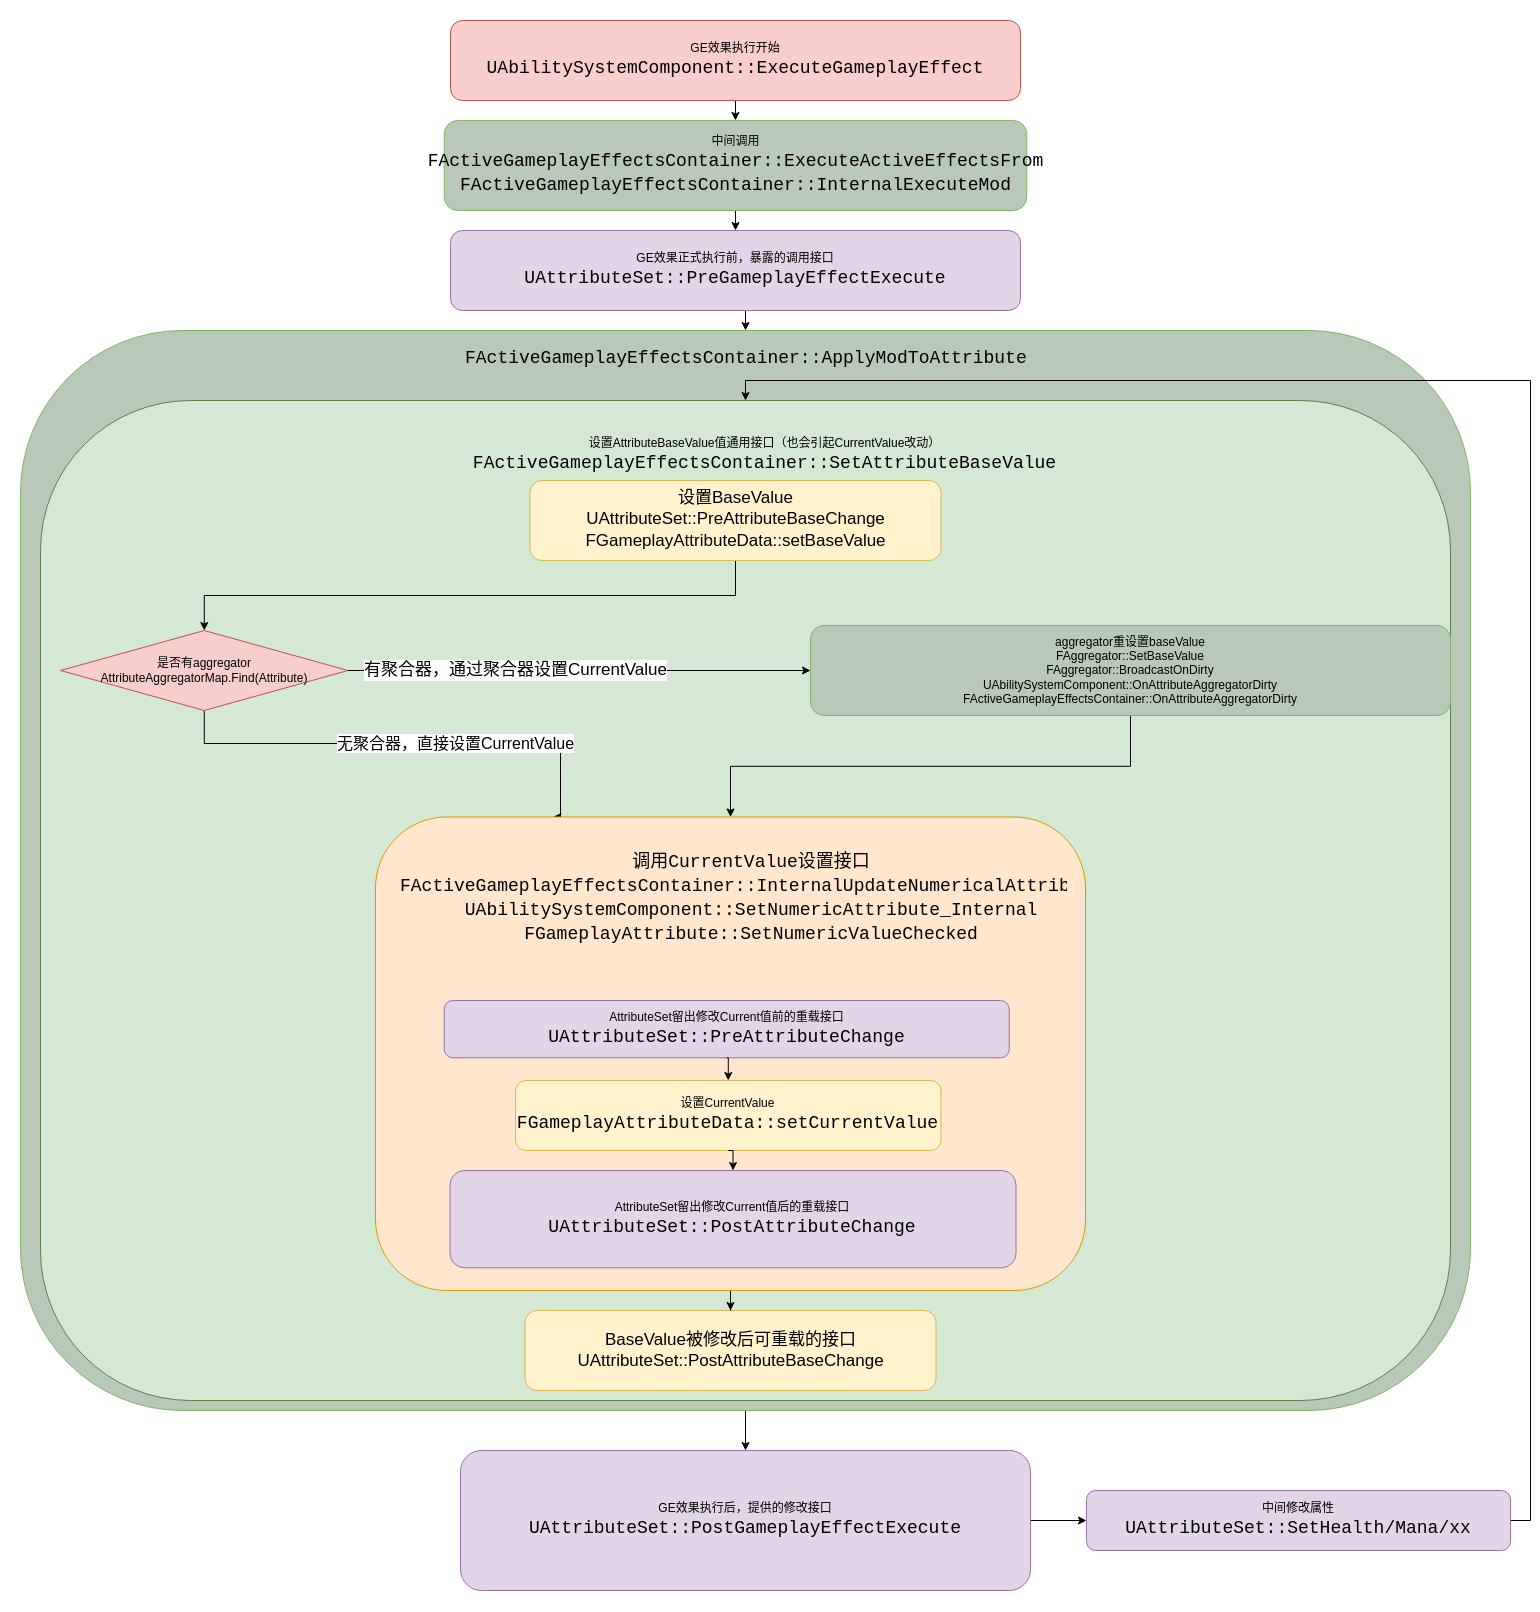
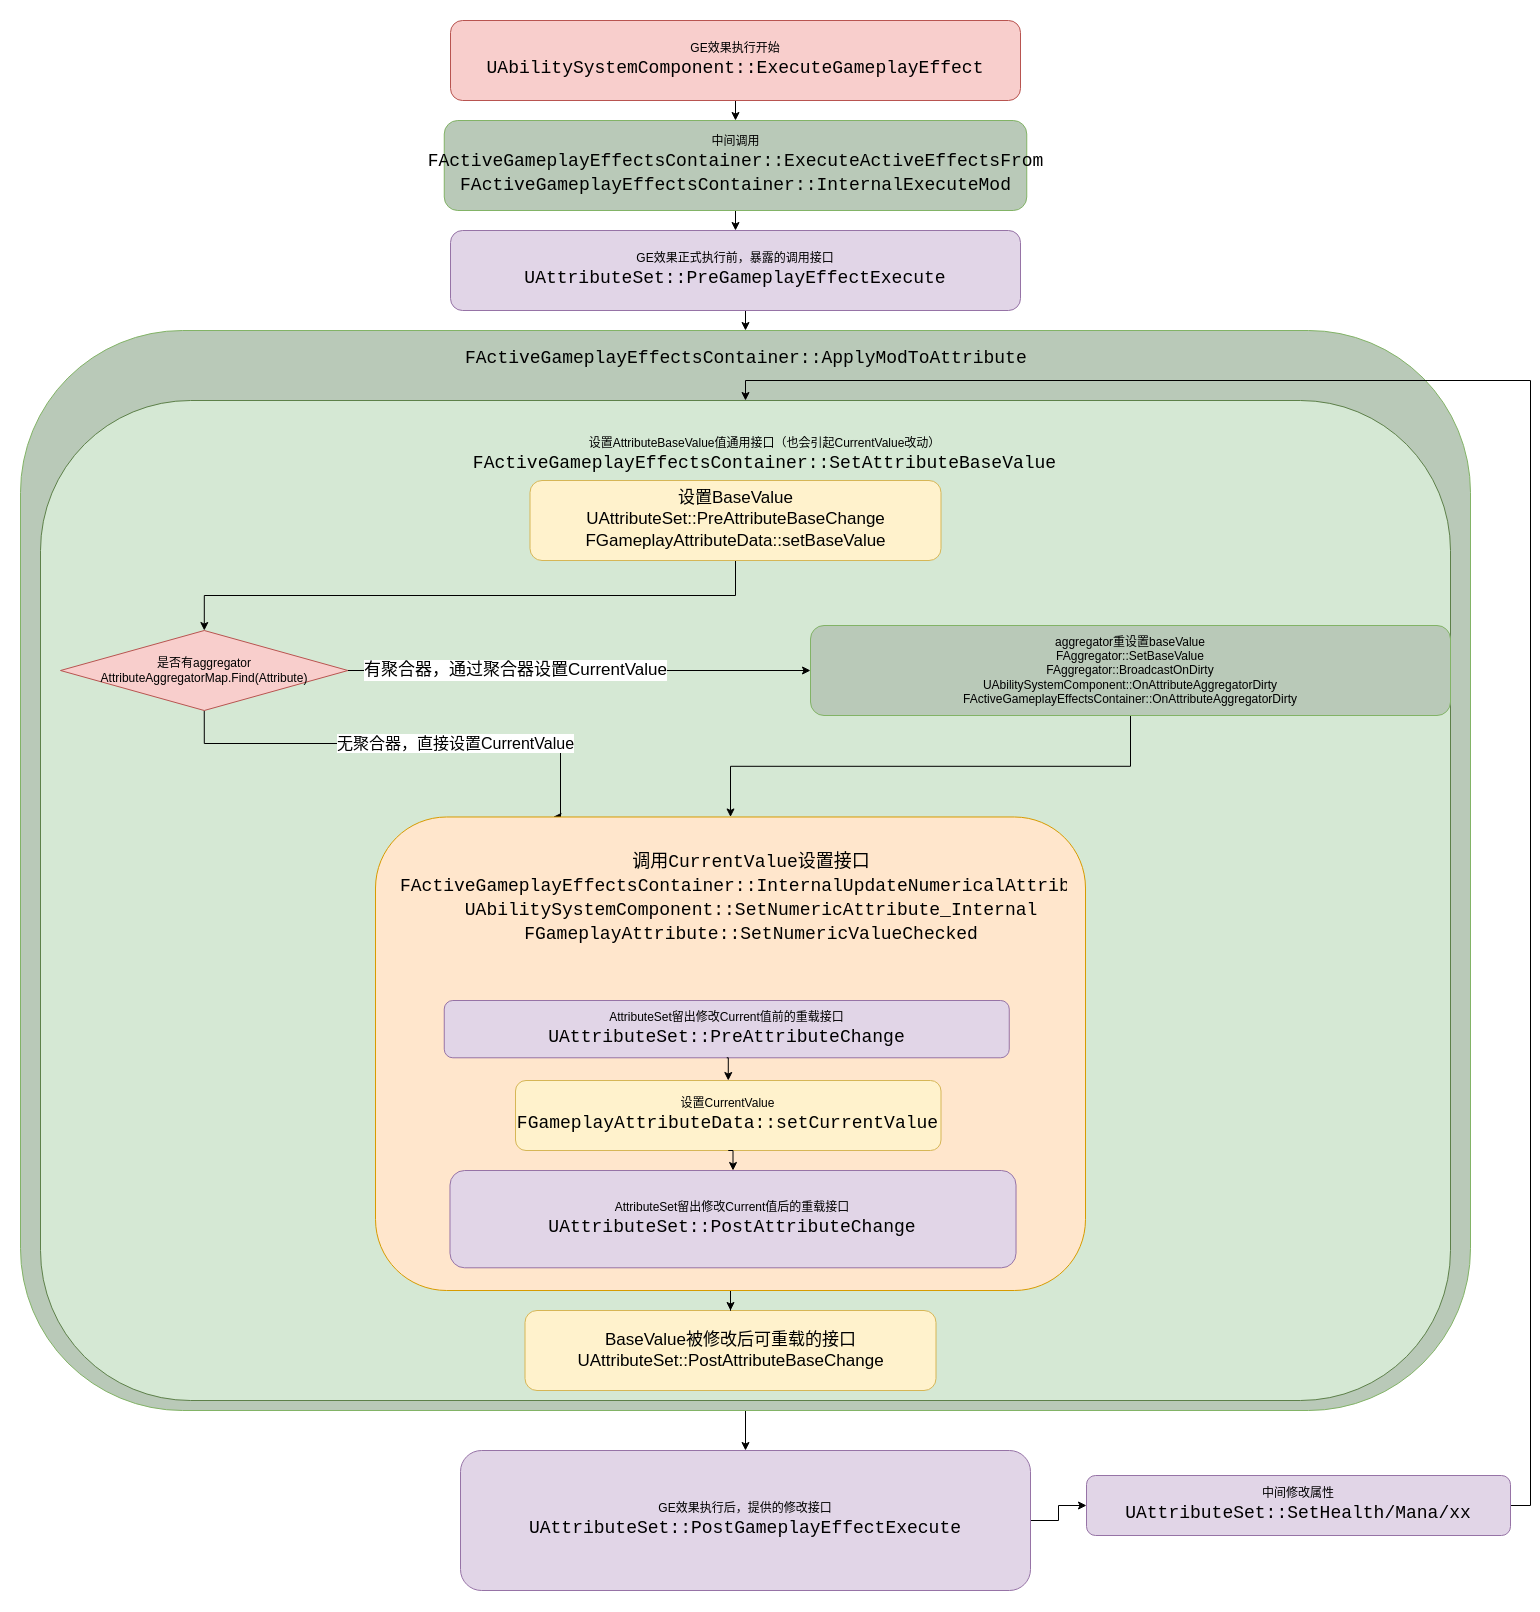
  <mxCell id="0" />
  <mxCell id="1" parent="0" />
  <mxCell id="2" style="edgeStyle=orthogonalEdgeStyle;rounded=0;orthogonalLoop=1;jettySize=auto;html=1;exitX=0.5;exitY=1;exitDx=0;exitDy=0;entryX=0.5;entryY=0;entryDx=0;entryDy=0;fontColor=#000000;" parent="1" source="3" target="5" edge="1"><mxGeometry relative="1" as="geometry" /></mxCell>
  <mxCell id="3" value="GE效果执行开始&lt;br&gt;&lt;div style=&quot;font-family: Consolas, &amp;quot;Courier New&amp;quot;, monospace; font-size: 18px; line-height: 24px;&quot;&gt;UAbilitySystemComponent::ExecuteGameplayEffect&lt;/div&gt;" style="rounded=1;whiteSpace=wrap;html=1;fillColor=#f8cecc;strokeColor=#b85450;" parent="1" vertex="1"><mxGeometry x="450" y="20" width="570" height="80" as="geometry" /></mxCell>
  <mxCell id="4" style="edgeStyle=orthogonalEdgeStyle;rounded=0;orthogonalLoop=1;jettySize=auto;html=1;exitX=0.5;exitY=1;exitDx=0;exitDy=0;entryX=0.5;entryY=0;entryDx=0;entryDy=0;fontColor=#000000;" parent="1" source="5" target="7" edge="1"><mxGeometry relative="1" as="geometry" /></mxCell>
  <mxCell id="5" value="中间调用&lt;br&gt;&lt;div style=&quot;font-family: Consolas, &amp;quot;Courier New&amp;quot;, monospace; font-size: 18px; line-height: 24px;&quot;&gt;FActiveGameplayEffectsContainer::ExecuteActiveEffectsFrom&lt;/div&gt;&lt;div style=&quot;font-family: Consolas, &amp;quot;Courier New&amp;quot;, monospace; font-size: 18px; line-height: 24px;&quot;&gt;FActiveGameplayEffectsContainer::InternalExecuteMod&lt;br&gt;&lt;/div&gt;" style="rounded=1;whiteSpace=wrap;html=1;fillColor=#B9C9B8;strokeColor=#82b366;" parent="1" vertex="1"><mxGeometry x="443.75" y="120" width="582.5" height="90" as="geometry" /></mxCell>
  <mxCell id="6" style="edgeStyle=orthogonalEdgeStyle;rounded=0;orthogonalLoop=1;jettySize=auto;html=1;exitX=0.5;exitY=1;exitDx=0;exitDy=0;entryX=0.5;entryY=0;entryDx=0;entryDy=0;fontColor=#000000;" parent="1" source="7" target="9" edge="1"><mxGeometry relative="1" as="geometry" /></mxCell>
  <mxCell id="7" value="GE效果正式执行前，暴露的调用接口&lt;br&gt;&lt;div style=&quot;font-family: Consolas, &amp;quot;Courier New&amp;quot;, monospace; font-size: 18px; line-height: 24px;&quot;&gt;UAttributeSet::PreGameplayEffectExecute&lt;/div&gt;" style="rounded=1;whiteSpace=wrap;html=1;fillColor=#e1d5e7;strokeColor=#9673a6;" parent="1" vertex="1"><mxGeometry x="450" y="230" width="570" height="80" as="geometry" /></mxCell>
  <mxCell id="8" style="edgeStyle=orthogonalEdgeStyle;rounded=0;orthogonalLoop=1;jettySize=auto;html=1;exitX=0.5;exitY=1;exitDx=0;exitDy=0;fontColor=#000000;" parent="1" source="9" target="19" edge="1"><mxGeometry relative="1" as="geometry" /></mxCell>
  <mxCell id="9" value="" style="rounded=1;whiteSpace=wrap;html=1;fillColor=#B9C9B8;strokeColor=#82b366;" parent="1" vertex="1"><mxGeometry x="20" y="330" width="1450" height="1080" as="geometry" /></mxCell>
  <mxCell id="10" value="" style="rounded=1;whiteSpace=wrap;html=1;fillColor=#d5e8d4;strokeColor=#5D8049;" parent="1" vertex="1"><mxGeometry x="40" y="400" width="1410" height="1000" as="geometry" /></mxCell>
  <mxCell id="11" style="edgeStyle=orthogonalEdgeStyle;rounded=0;orthogonalLoop=1;jettySize=auto;html=1;exitX=0.5;exitY=1;exitDx=0;exitDy=0;" edge="1" parent="1" source="12" target="17"><mxGeometry relative="1" as="geometry" /></mxCell>
  <mxCell id="12" value="&lt;font style=&quot;font-size: 17px;&quot;&gt;设置BaseValue&lt;br&gt;UAttributeSet::PreAttributeBaseChange&lt;br&gt;&lt;/font&gt;&lt;div style=&quot;line-height: 24px; font-size: 17px;&quot;&gt;&lt;div style=&quot;line-height: 24px;&quot;&gt;&lt;font style=&quot;font-size: 17px;&quot;&gt;FGameplayAttributeData::setBaseValue&lt;/font&gt;&lt;/div&gt;&lt;/div&gt;" style="rounded=1;whiteSpace=wrap;html=1;fillColor=#fff2cc;strokeColor=#d6b656;" parent="1" vertex="1"><mxGeometry x="529.5" y="480" width="411" height="80" as="geometry" /></mxCell>
  <mxCell id="13" style="edgeStyle=orthogonalEdgeStyle;rounded=0;orthogonalLoop=1;jettySize=auto;html=1;exitX=0.5;exitY=1;exitDx=0;exitDy=0;entryX=0.25;entryY=0;entryDx=0;entryDy=0;" edge="1" parent="1" source="17" target="28"><mxGeometry relative="1" as="geometry"><mxPoint x="380" y="690" as="targetPoint" /><Array as="points"><mxPoint x="204" y="743" /><mxPoint x="560" y="743" /><mxPoint x="560" y="817" /></Array></mxGeometry></mxCell>
  <mxCell id="14" value="&lt;font style=&quot;font-size: 16px;&quot;&gt;无聚合器，直接设置CurrentValue&lt;/font&gt;" style="edgeLabel;html=1;align=center;verticalAlign=middle;resizable=0;points=[];" vertex="1" connectable="0" parent="13"><mxGeometry x="0.207" y="1" relative="1" as="geometry"><mxPoint as="offset" /></mxGeometry></mxCell>
  <mxCell id="15" style="edgeStyle=orthogonalEdgeStyle;rounded=0;orthogonalLoop=1;jettySize=auto;html=1;exitX=1;exitY=0.5;exitDx=0;exitDy=0;fontFamily=Helvetica;fontSize=17;" edge="1" parent="1" source="17" target="26"><mxGeometry relative="1" as="geometry" /></mxCell>
  <mxCell id="16" value="有聚合器，通过聚合器设置CurrentValue" style="edgeLabel;html=1;align=center;verticalAlign=middle;resizable=0;points=[];fontSize=17;fontFamily=Helvetica;" vertex="1" connectable="0" parent="15"><mxGeometry x="-0.279" y="1" relative="1" as="geometry"><mxPoint as="offset" /></mxGeometry></mxCell>
  <mxCell id="17" value="是否有aggregator&lt;br&gt;AttributeAggregatorMap.Find(Attribute)" style="rhombus;whiteSpace=wrap;html=1;labelBackgroundColor=none;strokeColor=#b85450;fillColor=#f8cecc;" parent="1" vertex="1"><mxGeometry x="60" y="630" width="287.5" height="80" as="geometry" /></mxCell>
  <mxCell id="18" style="edgeStyle=orthogonalEdgeStyle;rounded=0;orthogonalLoop=1;jettySize=auto;html=1;exitX=1;exitY=0.5;exitDx=0;exitDy=0;entryX=0;entryY=0.5;entryDx=0;entryDy=0;fontColor=#000000;" parent="1" source="19" target="23" edge="1"><mxGeometry relative="1" as="geometry" /></mxCell>
  <mxCell id="19" value="GE效果执行后，提供的修改接口&lt;br&gt;&lt;div style=&quot;font-family: Consolas, &amp;quot;Courier New&amp;quot;, monospace; font-size: 18px; line-height: 24px;&quot;&gt;UAttributeSet::PostGameplayEffectExecute&lt;/div&gt;" style="rounded=1;whiteSpace=wrap;html=1;fillColor=#e1d5e7;strokeColor=#9673a6;" parent="1" vertex="1"><mxGeometry x="460" y="1450" width="570" height="140" as="geometry" /></mxCell>
  <mxCell id="20" value="&lt;h1&gt;&lt;div style=&quot;border-color: var(--border-color); font-weight: 400; text-align: center; font-family: Consolas, &amp;quot;Courier New&amp;quot;, monospace; font-size: 18px; line-height: 24px;&quot;&gt;FActiveGameplayEffectsContainer::ApplyModToAttribute&lt;/div&gt;&lt;/h1&gt;" style="text;html=1;strokeColor=none;fillColor=none;spacing=5;spacingTop=-20;whiteSpace=wrap;overflow=hidden;rounded=0;fontColor=#000000;" parent="1" vertex="1"><mxGeometry x="460" y="340" width="590" height="40" as="geometry" /></mxCell>
  <mxCell id="21" value="设置AttributeBaseValue值通用接口（也会引起CurrentValue改动）&lt;br style=&quot;border-color: var(--border-color);&quot;&gt;&lt;div style=&quot;border-color: var(--border-color); font-family: Consolas, &amp;quot;Courier New&amp;quot;, monospace; font-size: 18px; line-height: 24px;&quot;&gt;FActiveGameplayEffectsContainer::SetAttributeBaseValue&lt;/div&gt;" style="text;html=1;strokeColor=none;fillColor=none;align=center;verticalAlign=middle;whiteSpace=wrap;rounded=0;fontColor=#000000;" parent="1" vertex="1"><mxGeometry x="569" y="440" width="391" height="30" as="geometry" /></mxCell>
  <mxCell id="22" style="edgeStyle=orthogonalEdgeStyle;rounded=0;orthogonalLoop=1;jettySize=auto;html=1;exitX=1;exitY=0.5;exitDx=0;exitDy=0;entryX=0.5;entryY=0;entryDx=0;entryDy=0;fontColor=#000000;" parent="1" source="23" target="10" edge="1"><mxGeometry relative="1" as="geometry" /></mxCell>
- <mxCell id="23" value="中间修改属性&lt;br style=&quot;border-color: var(--border-color);&quot;&gt;&lt;div style=&quot;border-color: var(--border-color); font-family: Consolas, &amp;quot;Courier New&amp;quot;, monospace; font-size: 18px; line-height: 24px;&quot;&gt;UAttributeSet::SetHealth/Mana/xx&lt;/div&gt;" style="rounded=1;whiteSpace=wrap;html=1;labelBackgroundColor=none;strokeColor=#9673a6;fillColor=#e1d5e7;" parent="1" vertex="1"><mxGeometry x="1086" y="1490" width="424" height="60" as="geometry" /></mxCell>
+ <mxCell id="23" value="中间修改属性&lt;br style=&quot;border-color: var(--border-color);&quot;&gt;&lt;div style=&quot;border-color: var(--border-color); font-family: Consolas, &amp;quot;Courier New&amp;quot;, monospace; font-size: 18px; line-height: 24px;&quot;&gt;UAttributeSet::SetHealth/Mana/xx&lt;/div&gt;" style="rounded=1;whiteSpace=wrap;html=1;labelBackgroundColor=none;strokeColor=#9673a6;fillColor=#e1d5e7;" parent="1" vertex="1"><mxGeometry x="1086" y="1475" width="424" height="60" as="geometry" /></mxCell>
  <mxCell id="24" value="&lt;font style=&quot;font-size: 17px;&quot;&gt;BaseValue被修改后可重载的接口&lt;br&gt;UAttributeSet::PostAttributeBaseChange&lt;br&gt;&lt;/font&gt;" style="rounded=1;whiteSpace=wrap;html=1;fillColor=#fff2cc;strokeColor=#d6b656;" vertex="1" parent="1"><mxGeometry x="524.51" y="1310" width="411" height="80" as="geometry" /></mxCell>
  <mxCell id="25" style="edgeStyle=orthogonalEdgeStyle;rounded=0;orthogonalLoop=1;jettySize=auto;html=1;exitX=0.5;exitY=1;exitDx=0;exitDy=0;fontFamily=Helvetica;fontSize=17;" edge="1" parent="1" source="26" target="28"><mxGeometry relative="1" as="geometry" /></mxCell>
  <mxCell id="26" value="aggregator重设置baseValue&lt;br&gt;FAggregator::SetBaseValue&lt;br&gt;FAggregator::BroadcastOnDirty&lt;br&gt;UAbilitySystemComponent::OnAttributeAggregatorDirty&lt;br&gt;FActiveGameplayEffectsContainer::OnAttributeAggregatorDirty" style="rounded=1;whiteSpace=wrap;html=1;fillColor=#B9C9B8;strokeColor=#82b366;" vertex="1" parent="1"><mxGeometry x="810" y="625" width="640" height="90" as="geometry" /></mxCell>
  <mxCell id="27" style="edgeStyle=orthogonalEdgeStyle;rounded=0;orthogonalLoop=1;jettySize=auto;html=1;exitX=0.5;exitY=1;exitDx=0;exitDy=0;fontFamily=Helvetica;fontSize=17;" edge="1" parent="1" source="28" target="24"><mxGeometry relative="1" as="geometry" /></mxCell>
  <mxCell id="28" value="" style="rounded=1;whiteSpace=wrap;html=1;fillColor=#ffe6cc;strokeColor=#d79b00;" parent="1" vertex="1"><mxGeometry x="375.01" y="816.49" width="709.99" height="473.51" as="geometry" /></mxCell>
  <mxCell id="29" value="AttributeSet留出修改Current值前的重载接口&lt;br&gt;&lt;div style=&quot;font-family: Consolas, &amp;quot;Courier New&amp;quot;, monospace; font-size: 18px; line-height: 24px;&quot;&gt;UAttributeSet::PreAttributeChange&lt;/div&gt;" style="rounded=1;whiteSpace=wrap;html=1;fillColor=#e1d5e7;strokeColor=#9673a6;" parent="1" vertex="1"><mxGeometry x="443.75" y="1000" width="565" height="57.29" as="geometry" /></mxCell>
  <mxCell id="30" value="设置CurrentValue&lt;br&gt;&lt;div style=&quot;font-family: Consolas, &amp;quot;Courier New&amp;quot;, monospace; font-size: 18px; line-height: 24px;&quot;&gt;&lt;div style=&quot;line-height: 24px;&quot;&gt;FGameplayAttributeData::setCurrentValue&lt;/div&gt;&lt;/div&gt;" style="rounded=1;whiteSpace=wrap;html=1;fillColor=#fff2cc;strokeColor=#d6b656;" parent="1" vertex="1"><mxGeometry x="515.01" y="1080" width="425.49" height="70" as="geometry" /></mxCell>
  <mxCell id="31" value="AttributeSet留出修改Current值后的重载接口&lt;br&gt;&lt;div style=&quot;font-family: Consolas, &amp;quot;Courier New&amp;quot;, monospace; font-size: 18px; line-height: 24px;&quot;&gt;UAttributeSet::PostAttributeChange&lt;/div&gt;" style="rounded=1;whiteSpace=wrap;html=1;fillColor=#e1d5e7;strokeColor=#9673a6;" parent="1" vertex="1"><mxGeometry x="449.489" y="1169.996" width="566.042" height="97.297" as="geometry" /></mxCell>
  <mxCell id="32" value="&lt;h1&gt;&lt;div style=&quot;border-color: var(--border-color); font-weight: 400; text-align: center; font-family: Consolas, &amp;quot;Courier New&amp;quot;, monospace; font-size: 18px; line-height: 24px;&quot;&gt;&lt;div style=&quot;border-color: var(--border-color); line-height: 24px;&quot;&gt;调用CurrentValue设置接口&lt;br style=&quot;border-color: var(--border-color); font-family: Helvetica; font-size: 12px;&quot;&gt;&lt;div style=&quot;border-color: var(--border-color); line-height: 24px;&quot;&gt;FActiveGameplayEffectsContainer::InternalUpdateNumericalAttribute&lt;/div&gt;&lt;div style=&quot;border-color: var(--border-color); line-height: 24px;&quot;&gt;&lt;div style=&quot;border-color: var(--border-color); line-height: 24px;&quot;&gt;UAbilitySystemComponent::SetNumericAttribute_Internal&lt;/div&gt;&lt;/div&gt;&lt;/div&gt;&lt;div style=&quot;border-color: var(--border-color); line-height: 24px;&quot;&gt;FGameplayAttribute::SetNumericValueChecked&lt;/div&gt;&lt;/div&gt;&lt;/h1&gt;" style="text;html=1;strokeColor=none;fillColor=none;spacing=5;spacingTop=-20;whiteSpace=wrap;overflow=hidden;rounded=0;fontColor=#000000;" parent="1" vertex="1"><mxGeometry x="395.01" y="844.33" width="675" height="111.35" as="geometry" /></mxCell>
  <mxCell id="33" style="edgeStyle=orthogonalEdgeStyle;rounded=0;orthogonalLoop=1;jettySize=auto;html=1;exitX=0.5;exitY=1;exitDx=0;exitDy=0;entryX=0.5;entryY=0;entryDx=0;entryDy=0;fontColor=#000000;" parent="1" source="29" target="30" edge="1"><mxGeometry relative="1" as="geometry" /></mxCell>
  <mxCell id="34" style="edgeStyle=orthogonalEdgeStyle;rounded=0;orthogonalLoop=1;jettySize=auto;html=1;exitX=0.5;exitY=1;exitDx=0;exitDy=0;entryX=0.5;entryY=0;entryDx=0;entryDy=0;fontColor=#000000;" parent="1" source="30" target="31" edge="1"><mxGeometry relative="1" as="geometry" /></mxCell>
